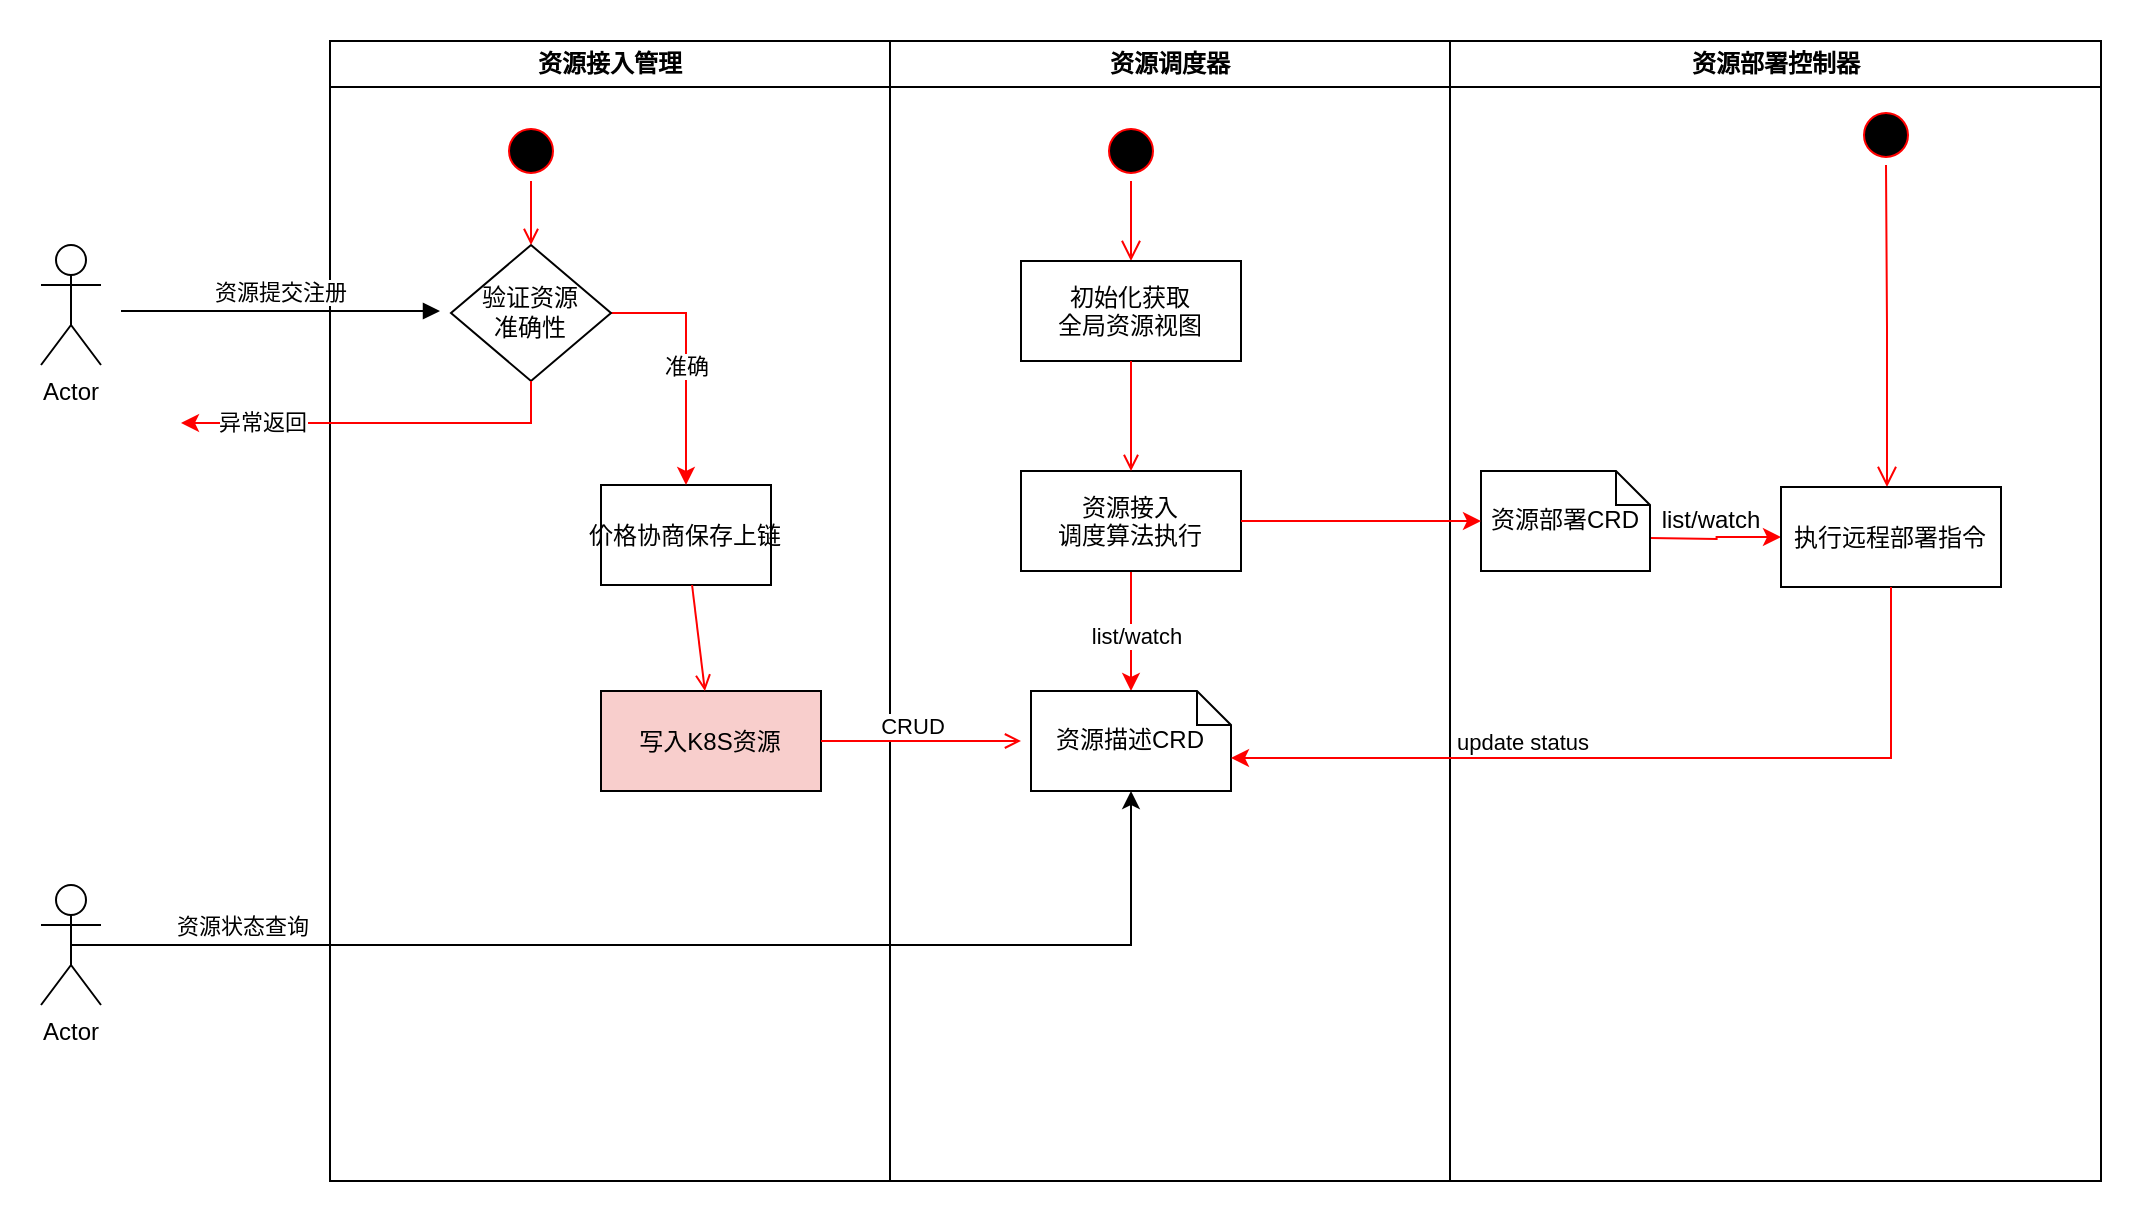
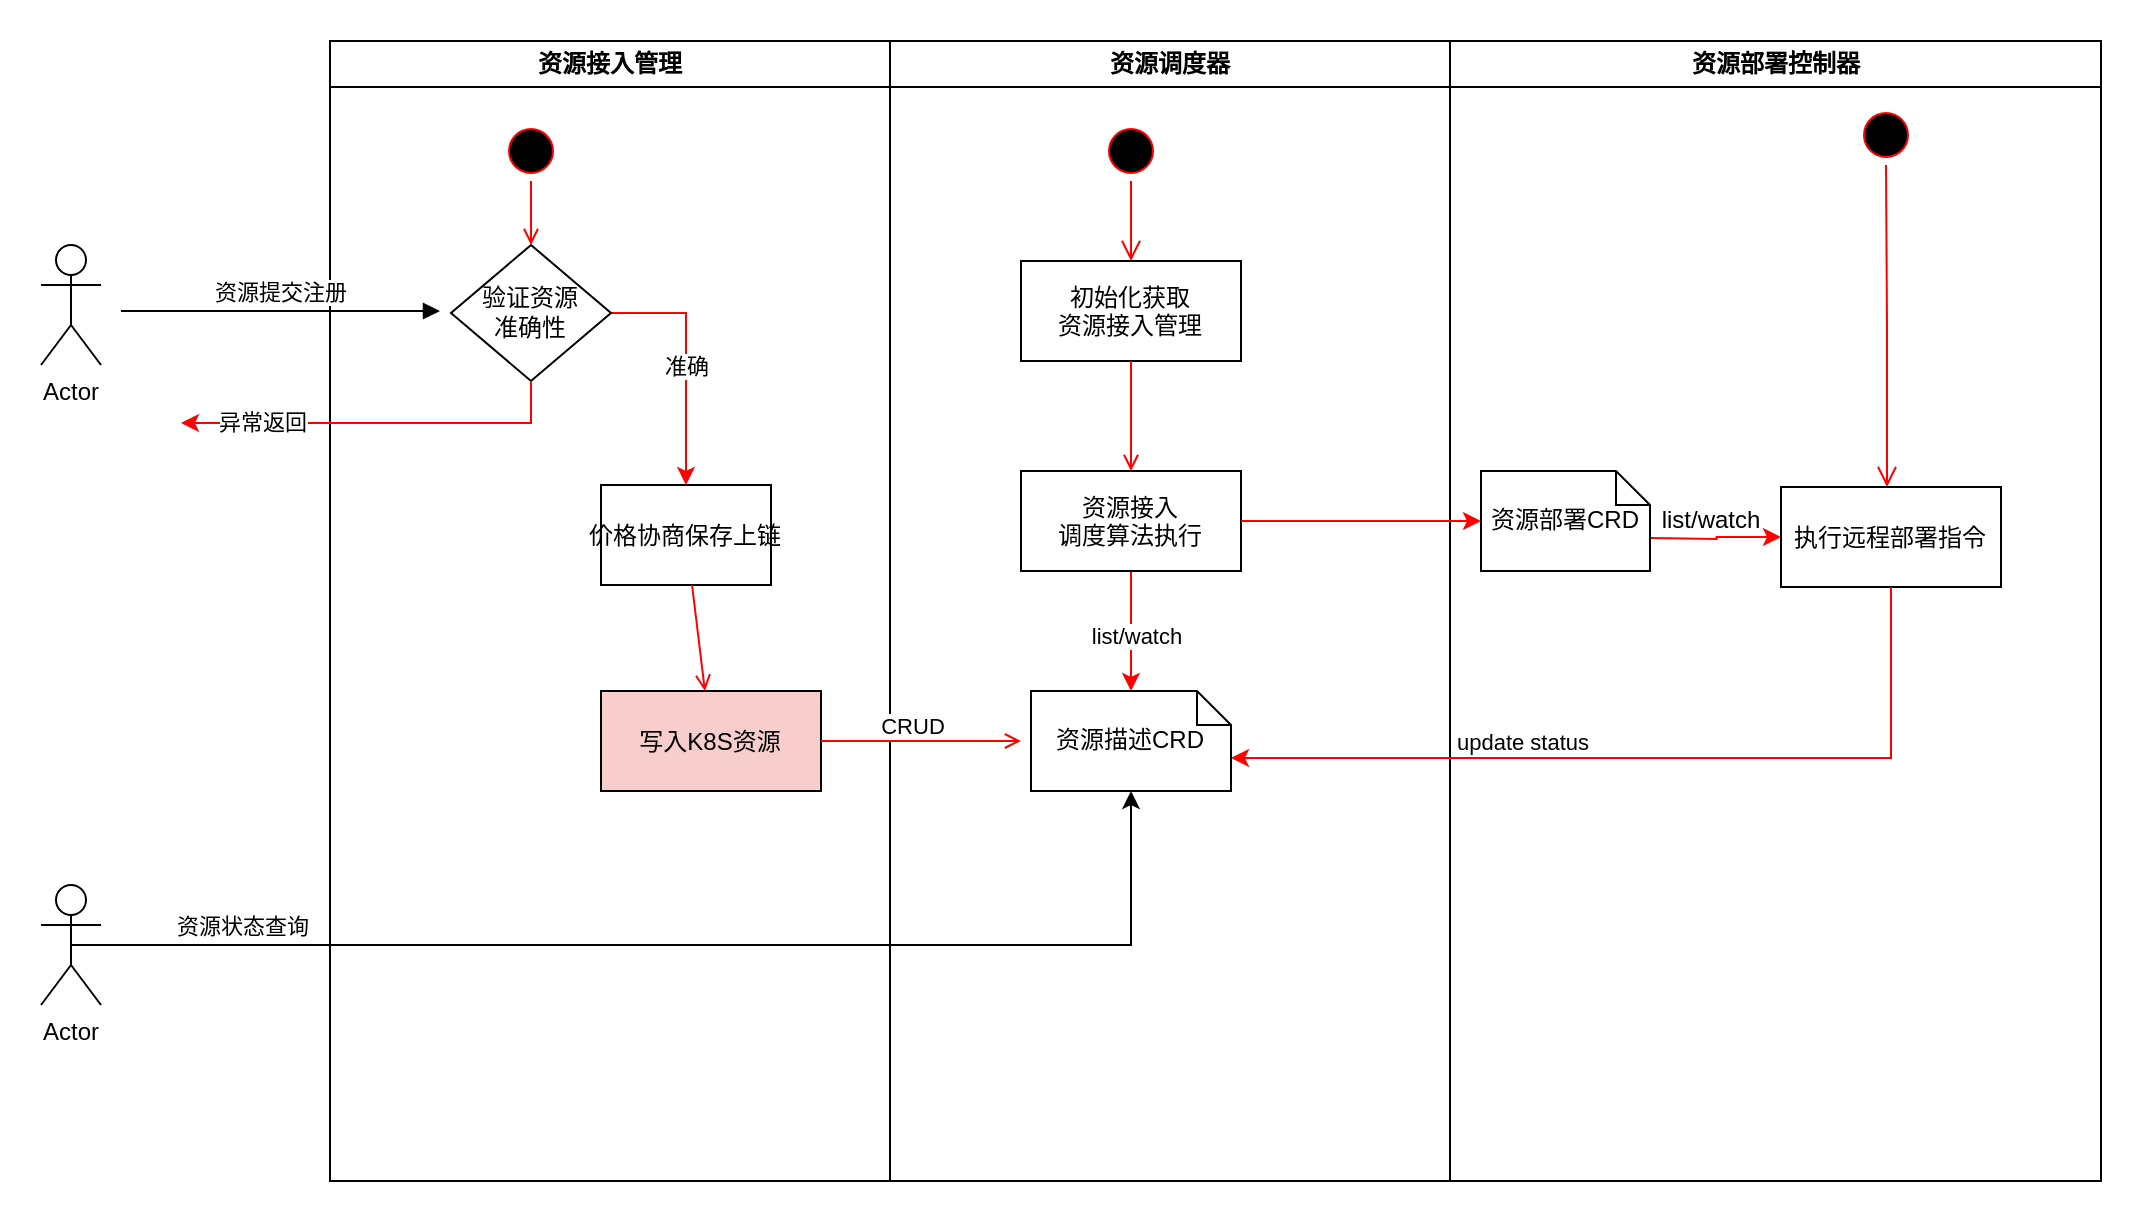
  <mxCell id="0" />
  <mxCell id="1" parent="0" />
  <mxCell id="2" value="资源接入管理" style="swimlane;whiteSpace=wrap" parent="1" vertex="1"><mxGeometry x="164.5" y="20" width="280" height="570" as="geometry" /></mxCell>
  <mxCell id="3" value="" style="ellipse;shape=startState;fillColor=#000000;strokeColor=#ff0000;" parent="2" vertex="1"><mxGeometry x="85.5" y="40" width="30" height="30" as="geometry" /></mxCell>
  <mxCell id="4" value="价格协商保存上链" style="" parent="2" vertex="1"><mxGeometry x="135.5" y="222" width="85" height="50" as="geometry" /></mxCell>
  <mxCell id="5" value="写入K8S资源" style="fillColor=#f8cecc;" parent="2" vertex="1"><mxGeometry x="135.5" y="325" width="110" height="50" as="geometry" /></mxCell>
  <mxCell id="6" value="" style="endArrow=open;strokeColor=#FF0000;endFill=1;rounded=0" parent="2" source="4" target="5" edge="1"><mxGeometry relative="1" as="geometry" /></mxCell>
  <mxCell id="7" style="edgeStyle=orthogonalEdgeStyle;rounded=0;orthogonalLoop=1;jettySize=auto;html=1;exitX=1;exitY=0.5;exitDx=0;exitDy=0;strokeColor=#FF0000;" edge="1" parent="2" source="9" target="4"><mxGeometry relative="1" as="geometry" /></mxCell>
  <mxCell id="8" value="准确" style="edgeLabel;html=1;align=center;verticalAlign=middle;resizable=0;points=[];" vertex="1" connectable="0" parent="7"><mxGeometry x="0.038" relative="1" as="geometry"><mxPoint as="offset" /></mxGeometry></mxCell>
  <mxCell id="9" value="&lt;span&gt;验证资源&lt;br&gt;准确性&lt;/span&gt;" style="rhombus;whiteSpace=wrap;html=1;" vertex="1" parent="2"><mxGeometry x="60.5" y="102" width="80" height="68" as="geometry" /></mxCell>
  <mxCell id="10" value="" style="endArrow=open;strokeColor=#FF0000;endFill=1;rounded=0;exitX=0.5;exitY=1;exitDx=0;exitDy=0;" edge="1" parent="2" source="3" target="9"><mxGeometry relative="1" as="geometry"><mxPoint x="100.5" y="160" as="sourcePoint" /><mxPoint x="265" y="340" as="targetPoint" /></mxGeometry></mxCell>
  <mxCell id="11" value="资源调度器" style="swimlane;whiteSpace=wrap" parent="1" vertex="1"><mxGeometry x="444.5" y="20" width="280" height="570" as="geometry" /></mxCell>
  <mxCell id="12" value="" style="ellipse;shape=startState;fillColor=#000000;strokeColor=#ff0000;" parent="11" vertex="1"><mxGeometry x="105.5" y="40" width="30" height="30" as="geometry" /></mxCell>
  <mxCell id="13" value="" style="edgeStyle=elbowEdgeStyle;elbow=horizontal;verticalAlign=bottom;endArrow=open;endSize=8;strokeColor=#FF0000;endFill=1;rounded=0" parent="11" source="12" target="14" edge="1"><mxGeometry x="85.5" y="20" as="geometry"><mxPoint x="100.5" y="90" as="targetPoint" /></mxGeometry></mxCell>
- <mxCell id="14" value="初始化获取&#10;全局资源视图" style="" parent="11" vertex="1"><mxGeometry x="65.5" y="110" width="110" height="50" as="geometry" /></mxCell>
+ <mxCell id="14" value="初始化获取&#10;资源接入管理" style="" parent="11" vertex="1"><mxGeometry x="65.5" y="110" width="110" height="50" as="geometry" /></mxCell>
  <mxCell id="15" style="edgeStyle=orthogonalEdgeStyle;rounded=0;orthogonalLoop=1;jettySize=auto;html=1;entryX=0.5;entryY=0;entryDx=0;entryDy=0;entryPerimeter=0;strokeColor=#FF0000;" edge="1" parent="11" source="17" target="19"><mxGeometry relative="1" as="geometry" /></mxCell>
  <mxCell id="16" value="list/watch" style="edgeLabel;html=1;align=center;verticalAlign=middle;resizable=0;points=[];" vertex="1" connectable="0" parent="15"><mxGeometry x="0.054" y="2" relative="1" as="geometry"><mxPoint as="offset" /></mxGeometry></mxCell>
  <mxCell id="17" value="资源接入&#10;调度算法执行" style="" parent="11" vertex="1"><mxGeometry x="65.5" y="215" width="110" height="50" as="geometry" /></mxCell>
  <mxCell id="18" value="" style="endArrow=open;strokeColor=#FF0000;endFill=1;rounded=0" parent="11" source="14" target="17" edge="1"><mxGeometry relative="1" as="geometry" /></mxCell>
  <mxCell id="19" value="资源描述CRD" style="shape=note;whiteSpace=wrap;size=17" parent="11" vertex="1"><mxGeometry x="70.5" y="325" width="100" height="50" as="geometry" /></mxCell>
  <mxCell id="20" value="资源部署控制器" style="swimlane;whiteSpace=wrap" parent="1" vertex="1"><mxGeometry x="724.5" y="20" width="325.5" height="570" as="geometry" /></mxCell>
  <mxCell id="21" style="edgeStyle=orthogonalEdgeStyle;rounded=0;orthogonalLoop=1;jettySize=auto;html=1;exitX=0;exitY=0;exitDx=94.5;exitDy=33.5;exitPerimeter=0;entryX=0;entryY=0.5;entryDx=0;entryDy=0;strokeColor=#FF0000;" edge="1" parent="20" target="25"><mxGeometry relative="1" as="geometry"><mxPoint x="100" y="248.5" as="sourcePoint" /></mxGeometry></mxCell>
  <mxCell id="22" value="资源部署CRD" style="shape=note;whiteSpace=wrap;size=17" vertex="1" parent="20"><mxGeometry x="15.5" y="215" width="84.5" height="50" as="geometry" /></mxCell>
  <mxCell id="23" value="" style="ellipse;shape=startState;fillColor=#000000;strokeColor=#ff0000;" vertex="1" parent="20"><mxGeometry x="203" y="32" width="30" height="30" as="geometry" /></mxCell>
  <mxCell id="24" value="" style="edgeStyle=elbowEdgeStyle;elbow=horizontal;verticalAlign=bottom;endArrow=open;endSize=8;strokeColor=#FF0000;endFill=1;rounded=0" edge="1" parent="20" source="23" target="25"><mxGeometry x="-261.5" y="-116" as="geometry"><mxPoint x="-246.5" y="-46" as="targetPoint" /></mxGeometry></mxCell>
  <mxCell id="25" value="执行远程部署指令" style="" vertex="1" parent="20"><mxGeometry x="165.5" y="223" width="110" height="50" as="geometry" /></mxCell>
  <mxCell id="26" value="list/watch" style="text;html=1;align=center;verticalAlign=middle;resizable=0;points=[];autosize=1;" vertex="1" parent="20"><mxGeometry x="100" y="230" width="60" height="20" as="geometry" /></mxCell>
  <mxCell id="27" value="" style="endArrow=open;strokeColor=#FF0000;endFill=1;rounded=0" parent="1" source="5" edge="1"><mxGeometry relative="1" as="geometry"><mxPoint x="510" y="370" as="targetPoint" /></mxGeometry></mxCell>
  <mxCell id="28" value="CRUD" style="edgeLabel;html=1;align=center;verticalAlign=middle;resizable=0;points=[];" vertex="1" connectable="0" parent="27"><mxGeometry x="-0.346" y="-1" relative="1" as="geometry"><mxPoint x="12.5" y="-9" as="offset" /></mxGeometry></mxCell>
  <mxCell id="29" value="Actor" style="shape=umlActor;verticalLabelPosition=bottom;verticalAlign=top;html=1;" vertex="1" parent="1"><mxGeometry x="20" y="122" width="30" height="60" as="geometry" /></mxCell>
  <mxCell id="30" value="资源提交注册" style="html=1;verticalAlign=bottom;endArrow=block;" edge="1" parent="1"><mxGeometry relative="1" as="geometry"><mxPoint x="60" y="155" as="sourcePoint" /><mxPoint x="219.5" y="155" as="targetPoint" /></mxGeometry></mxCell>
  <mxCell id="31" style="edgeStyle=orthogonalEdgeStyle;rounded=0;orthogonalLoop=1;jettySize=auto;html=1;exitX=0.5;exitY=1;exitDx=0;exitDy=0;strokeColor=#FF0000;" edge="1" parent="1" source="9"><mxGeometry relative="1" as="geometry"><mxPoint x="90" y="211" as="targetPoint" /><Array as="points"><mxPoint x="265" y="211" /><mxPoint x="90" y="211" /></Array></mxGeometry></mxCell>
  <mxCell id="32" value="异常返回" style="edgeLabel;html=1;align=center;verticalAlign=middle;resizable=0;points=[];" vertex="1" connectable="0" parent="31"><mxGeometry x="0.593" y="-1" relative="1" as="geometry"><mxPoint as="offset" /></mxGeometry></mxCell>
  <mxCell id="33" style="edgeStyle=orthogonalEdgeStyle;rounded=0;orthogonalLoop=1;jettySize=auto;html=1;entryX=0;entryY=0.5;entryDx=0;entryDy=0;entryPerimeter=0;strokeColor=#FF0000;" edge="1" parent="1" source="17" target="22"><mxGeometry relative="1" as="geometry" /></mxCell>
  <mxCell id="34" style="edgeStyle=orthogonalEdgeStyle;rounded=0;orthogonalLoop=1;jettySize=auto;html=1;exitX=0.5;exitY=1;exitDx=0;exitDy=0;strokeColor=#FF0000;entryX=0;entryY=0;entryDx=100;entryDy=33.5;entryPerimeter=0;" edge="1" parent="1" source="25" target="19"><mxGeometry relative="1" as="geometry"><mxPoint x="660" y="382" as="targetPoint" /></mxGeometry></mxCell>
  <mxCell id="35" value="update status" style="edgeLabel;html=1;align=center;verticalAlign=middle;resizable=0;points=[];" vertex="1" connectable="0" parent="34"><mxGeometry x="0.247" y="2" relative="1" as="geometry"><mxPoint x="-11.33" y="-10.5" as="offset" /></mxGeometry></mxCell>
  <mxCell id="36" style="edgeStyle=orthogonalEdgeStyle;rounded=0;orthogonalLoop=1;jettySize=auto;html=1;exitX=0.5;exitY=0.5;exitDx=0;exitDy=0;exitPerimeter=0;entryX=0.5;entryY=1;entryDx=0;entryDy=0;entryPerimeter=0;" edge="1" parent="1" source="38" target="19"><mxGeometry relative="1" as="geometry" /></mxCell>
  <mxCell id="37" value="资源状态查询" style="edgeLabel;html=1;align=center;verticalAlign=middle;resizable=0;points=[];" vertex="1" connectable="0" parent="36"><mxGeometry x="-0.786" y="2" relative="1" as="geometry"><mxPoint x="20" y="-8" as="offset" /></mxGeometry></mxCell>
  <mxCell id="38" value="Actor" style="shape=umlActor;verticalLabelPosition=bottom;verticalAlign=top;html=1;" vertex="1" parent="1"><mxGeometry x="20" y="442" width="30" height="60" as="geometry" /></mxCell>
